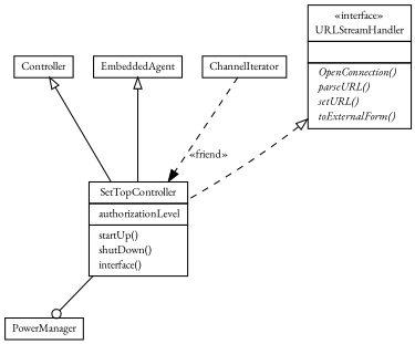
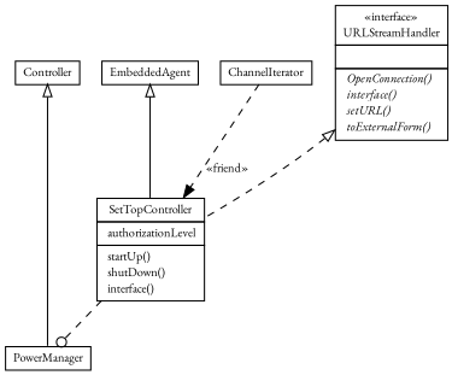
  digraph {
    fontname="EB Garamond"
    nodesep=0.25
    ranksep=0.5
    node [fontcolor=black fontname="EB Garamond" fontsize=10 margin=0 shape=plaintext]
    edge [arrowtail=empty color=black dir=back fontname="EB Garamond" fontsize=10 labelfontname=Helvetica labelfontsize=10 weight=10]
    n1 [height=0 label=<<table title="Controller" border="0" cellborder="1" cellspacing="0" cellpadding="2"><tr><td><table border="0" cellspacing="0" cellpadding="1"><tr><td align="center" balign="center"> Controller </td></tr></table></td></tr></table>> width=0]
    n2 [height=0 label=<<table title="SetTopController" border="0" cellborder="1" cellspacing="0" cellpadding="2"><tr><td><table border="0" cellspacing="0" cellpadding="1"><tr><td align="center" balign="center"> SetTopController </td></tr></table></td></tr><tr><td><table border="0" cellspacing="0" cellpadding="1"><tr><td align="left" balign="left">  authorizationLevel </td></tr></table></td></tr><tr><td><table border="0" cellspacing="0" cellpadding="1"><tr><td align="left" balign="left">  startUp() </td></tr><tr><td align="left" balign="left">  shutDown() </td></tr><tr><td align="left" balign="left">  interface() </td></tr></table></td></tr></table>> width=0]
    n3 [height=0 label=<<table title="PowerManager" border="0" cellborder="1" cellspacing="0" cellpadding="2"><tr><td><table border="0" cellspacing="0" cellpadding="1"><tr><td align="center" balign="center"> PowerManager </td></tr></table></td></tr></table>> width=0]
    n4 [height=0 label=<<table title="EmbeddedAgent" border="0" cellborder="1" cellspacing="0" cellpadding="2"><tr><td><table border="0" cellspacing="0" cellpadding="1"><tr><td align="center" balign="center"> EmbeddedAgent </td></tr></table></td></tr></table>> width=0]
    n5 [height=0 label=<<table title="ChannelIterator" border="0" cellborder="1" cellspacing="0" cellpadding="2"><tr><td><table border="0" cellspacing="0" cellpadding="1"><tr><td align="center" balign="center"> ChannelIterator </td></tr></table></td></tr></table>> width=0]
-   n6 [height=0 label=<<table title="URLStreamHandler" border="0" cellborder="1" cellspacing="0" cellpadding="2"><tr><td><table border="0" cellspacing="0" cellpadding="1"><tr><td align="center" balign="center"> &#171;interface&#187; </td></tr><tr><td align="center" balign="center"> URLStreamHandler </td></tr></table></td></tr><tr><td><table border="0" cellspacing="0" cellpadding="1"><tr><td align="left" balign="left">  </td></tr></table></td></tr><tr><td><table border="0" cellspacing="0" cellpadding="1"><tr><td align="left" balign="left"> <i> OpenConnection()</i> </td></tr><tr><td align="left" balign="left"> <i> parseURL()</i> </td></tr><tr><td align="left" balign="left"> <i> setURL()</i> </td></tr><tr><td align="left" balign="left"> <i> toExternalForm()</i> </td></tr></table></td></tr></table>> width=0]
-   n1 -> n2
-   n2 -> n3 [arrowhead=odot weight=1 arrowtail="" dir=""]
+   n6 [height=0 label=<<table title="URLStreamHandler" border="0" cellborder="1" cellspacing="0" cellpadding="2"><tr><td><table border="0" cellspacing="0" cellpadding="1"><tr><td align="center" balign="center"> &#171;interface&#187; </td></tr><tr><td align="center" balign="center"> URLStreamHandler </td></tr></table></td></tr><tr><td><table border="0" cellspacing="0" cellpadding="1"><tr><td align="left" balign="left">  </td></tr></table></td></tr><tr><td><table border="0" cellspacing="0" cellpadding="1"><tr><td align="left" balign="left"> <i> OpenConnection()</i> </td></tr><tr><td align="left" balign="left"> <i> interface()</i> </td></tr><tr><td align="left" balign="left"> <i> setURL()</i> </td></tr><tr><td align="left" balign="left"> <i> toExternalForm()</i> </td></tr></table></td></tr></table>> width=0]
+   n1 -> n3
+   n2 -> n3 [arrowhead=odot weight=1 style=dashed arrowtail="" dir=""]
    n4 -> n2
    n5 -> n2 [arrowhead=normal label="&#171;friend&#187;" style=dashed weight=0 arrowtail="" dir=""]
    n6 -> n2 [style=dashed weight=9]
  }
